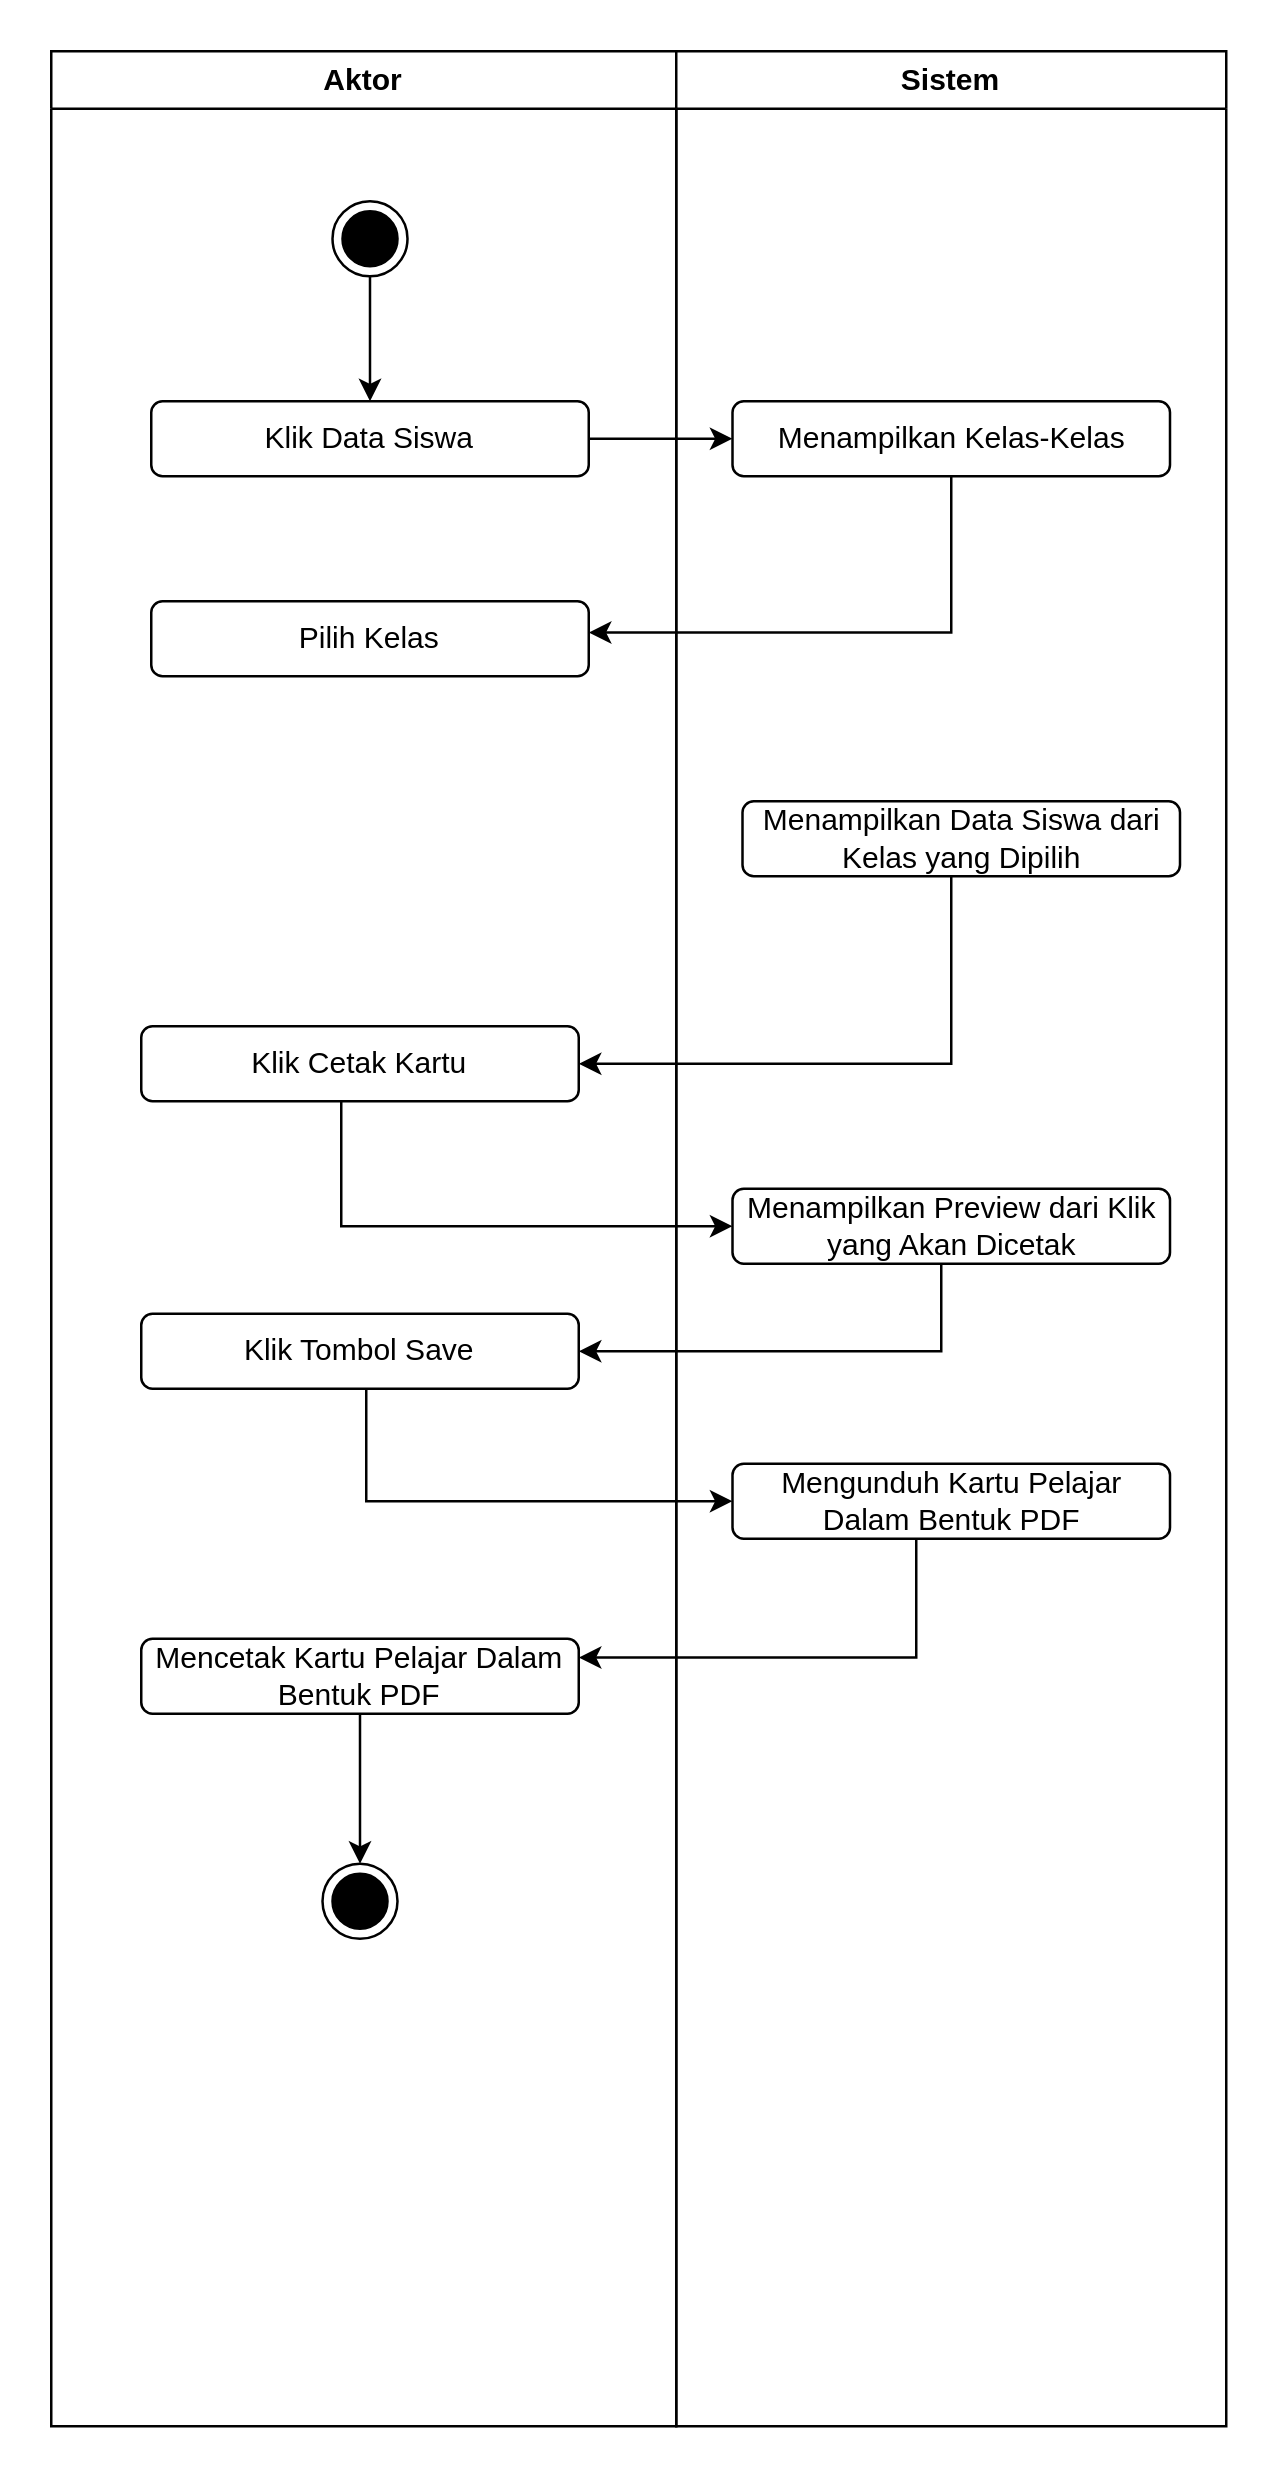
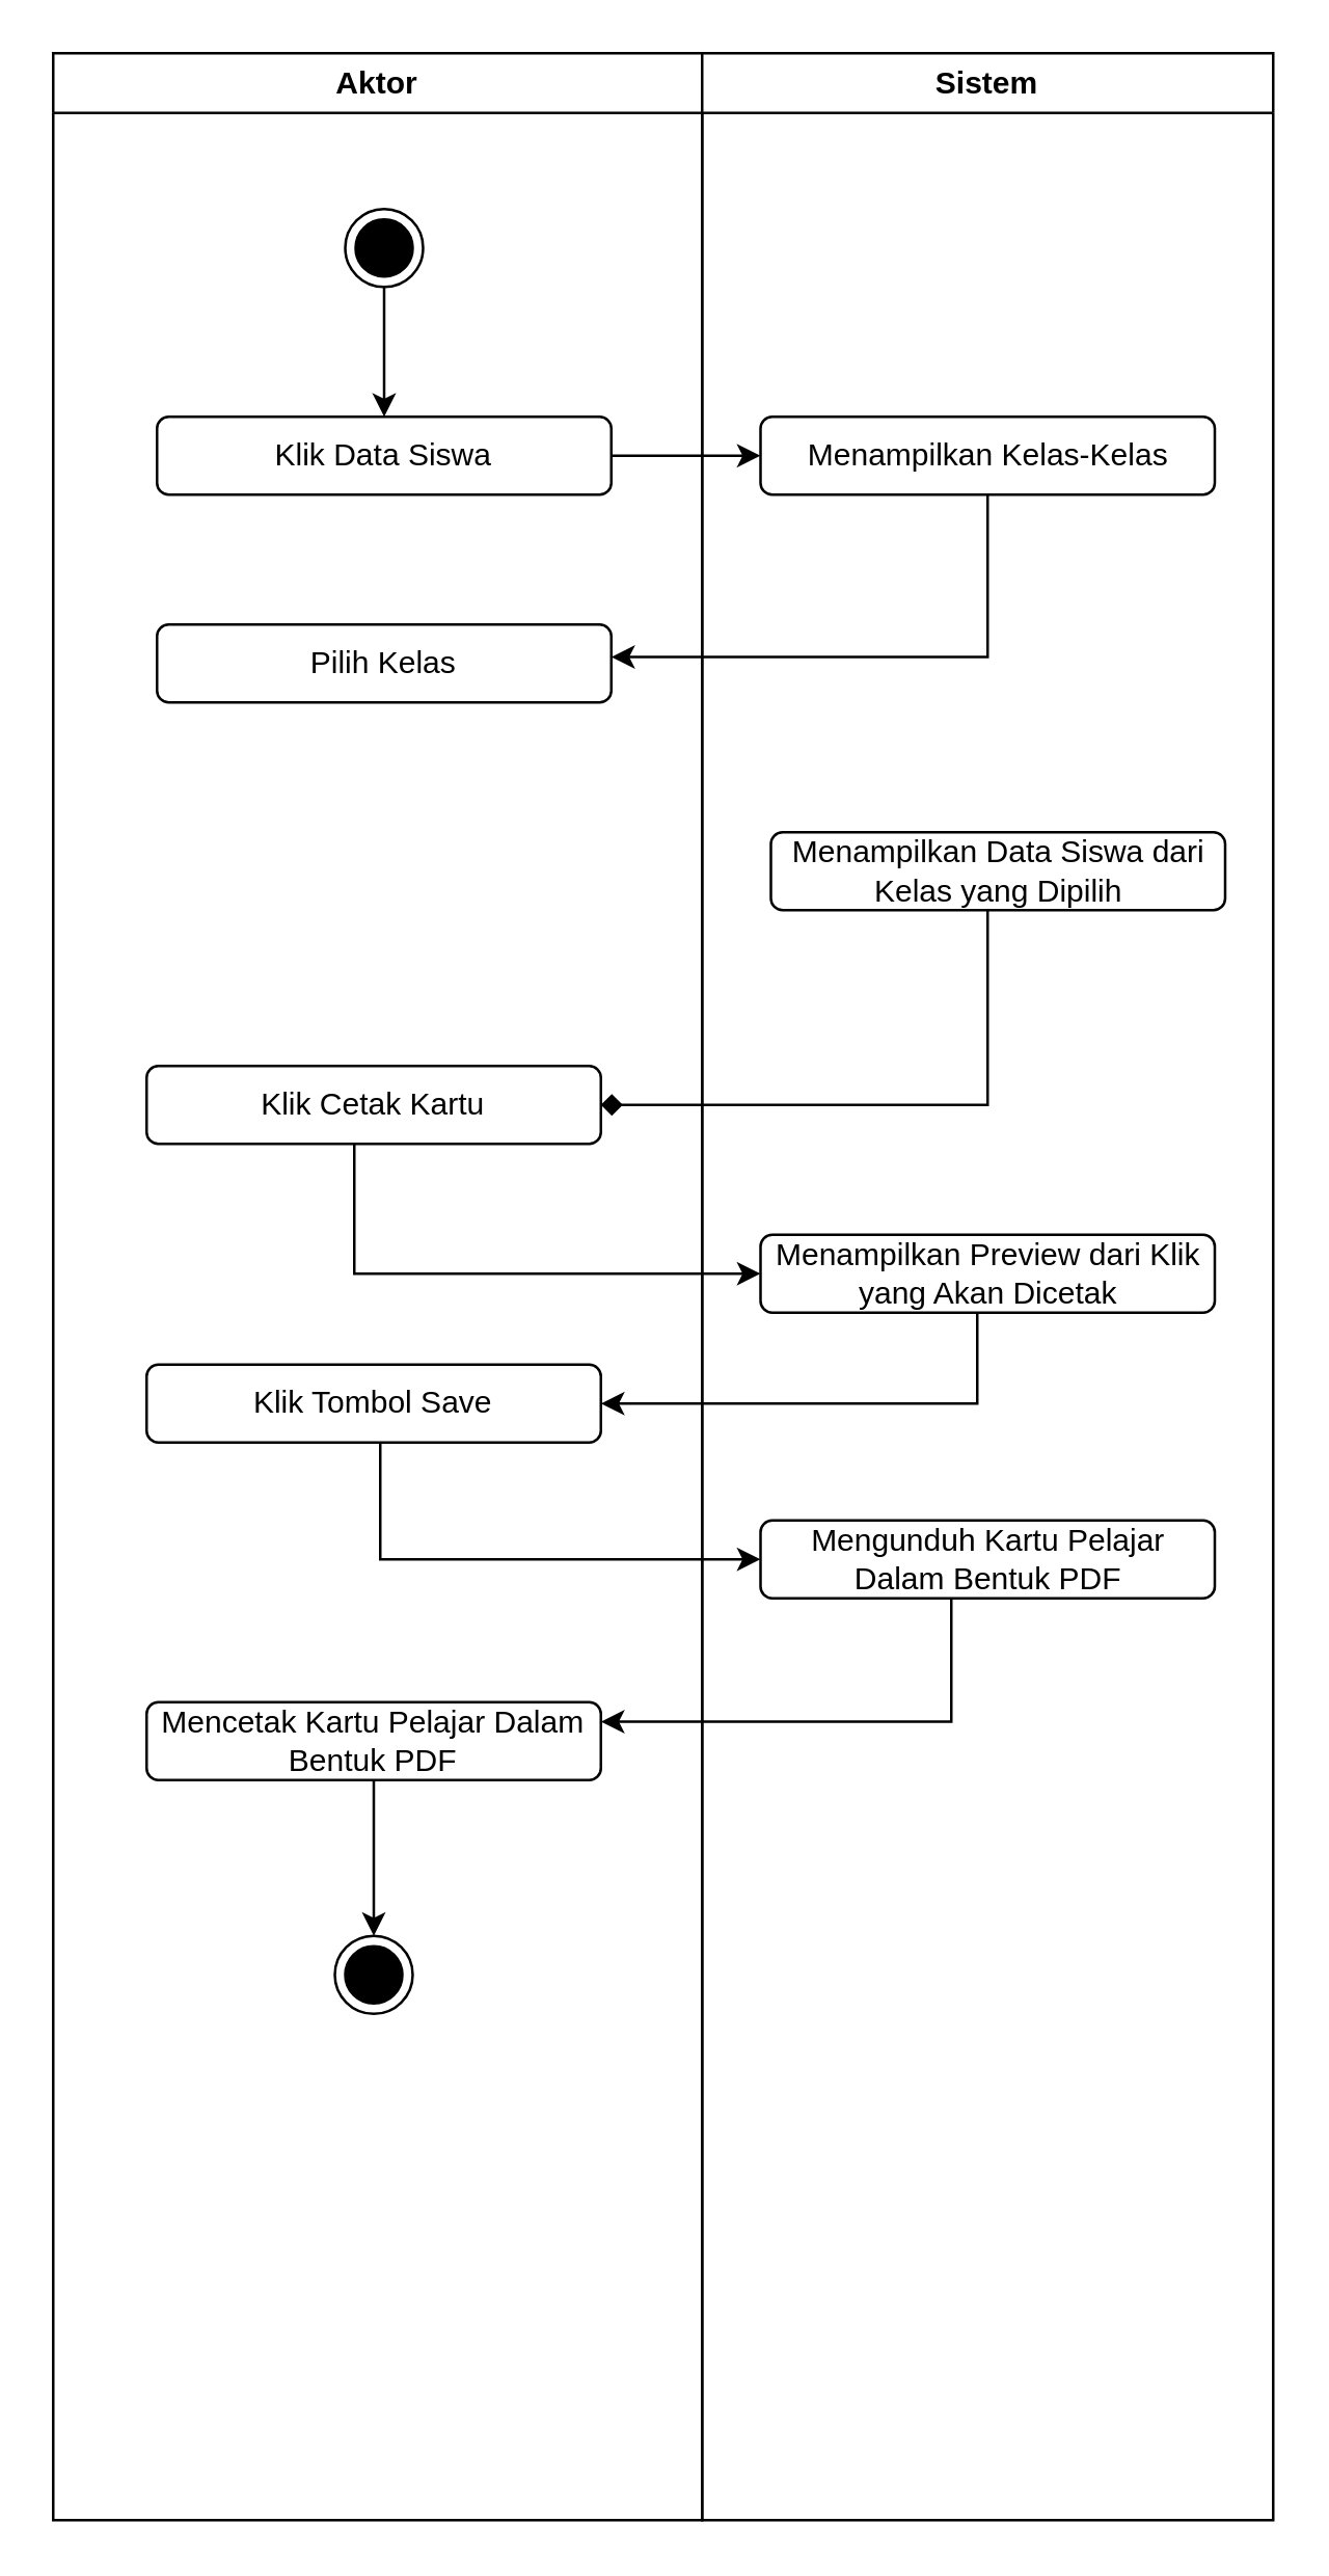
  <mxCell id="0" />
  <mxCell id="1" parent="0" />
  <mxCell id="2" value="Aktor" style="swimlane;whiteSpace=wrap;html=1;" vertex="1" parent="1"><mxGeometry x="20" y="20" width="250" height="950" as="geometry" /></mxCell>
  <mxCell id="3" style="edgeStyle=orthogonalEdgeStyle;rounded=0;orthogonalLoop=1;jettySize=auto;html=1;entryX=0.5;entryY=0;entryDx=0;entryDy=0;" edge="1" parent="2" source="4" target="5"><mxGeometry relative="1" as="geometry" /></mxCell>
  <mxCell id="4" value="" style="ellipse;html=1;shape=endState;fillColor=#000000;strokeColor=#000000;" vertex="1" parent="2"><mxGeometry x="112.5" y="60" width="30" height="30" as="geometry" /></mxCell>
  <mxCell id="5" value="Klik Data Siswa" style="rounded=1;whiteSpace=wrap;html=1;" vertex="1" parent="2"><mxGeometry x="40" y="140" width="175" height="30" as="geometry" /></mxCell>
  <mxCell id="6" value="Pilih Kelas" style="rounded=1;whiteSpace=wrap;html=1;" vertex="1" parent="2"><mxGeometry x="40" y="220" width="175" height="30" as="geometry" /></mxCell>
  <mxCell id="7" style="edgeStyle=orthogonalEdgeStyle;rounded=0;orthogonalLoop=1;jettySize=auto;html=1;entryX=1;entryY=0.75;entryDx=0;entryDy=0;" edge="1" parent="2"><mxGeometry relative="1" as="geometry"><mxPoint x="360" y="160" as="sourcePoint" /><mxPoint x="215" y="232.5" as="targetPoint" /><Array as="points"><mxPoint x="360" y="233" /></Array></mxGeometry></mxCell>
  <mxCell id="8" value="Klik Cetak Kartu" style="rounded=1;whiteSpace=wrap;html=1;" vertex="1" parent="2"><mxGeometry x="36" y="390" width="175" height="30" as="geometry" /></mxCell>
  <mxCell id="9" value="Klik Tombol Save" style="rounded=1;whiteSpace=wrap;html=1;" vertex="1" parent="2"><mxGeometry x="36" y="505" width="175" height="30" as="geometry" /></mxCell>
  <mxCell id="10" style="edgeStyle=orthogonalEdgeStyle;rounded=0;orthogonalLoop=1;jettySize=auto;html=1;" edge="1" parent="2" source="11" target="12"><mxGeometry relative="1" as="geometry" /></mxCell>
  <mxCell id="11" value="Mencetak Kartu Pelajar Dalam Bentuk PDF" style="rounded=1;whiteSpace=wrap;html=1;" vertex="1" parent="2"><mxGeometry x="36" y="635" width="175" height="30" as="geometry" /></mxCell>
  <mxCell id="12" value="" style="ellipse;html=1;shape=endState;fillColor=#000000;strokeColor=#000000;" vertex="1" parent="2"><mxGeometry x="108.5" y="725" width="30" height="30" as="geometry" /></mxCell>
  <mxCell id="13" value="Sistem" style="swimlane;whiteSpace=wrap;html=1;" vertex="1" parent="1"><mxGeometry x="270" y="20" width="220" height="950" as="geometry" /></mxCell>
  <mxCell id="14" value="Menampilkan Kelas-Kelas" style="rounded=1;whiteSpace=wrap;html=1;" vertex="1" parent="13"><mxGeometry x="22.5" y="140" width="175" height="30" as="geometry" /></mxCell>
  <mxCell id="15" value="Menampilkan Data Siswa dari Kelas yang Dipilih" style="rounded=1;whiteSpace=wrap;html=1;" vertex="1" parent="13"><mxGeometry x="26.5" y="300" width="175" height="30" as="geometry" /></mxCell>
  <mxCell id="16" value="Menampilkan Preview dari Klik yang Akan Dicetak" style="rounded=1;whiteSpace=wrap;html=1;" vertex="1" parent="13"><mxGeometry x="22.5" y="455" width="175" height="30" as="geometry" /></mxCell>
  <mxCell id="17" value="Mengunduh Kartu Pelajar Dalam Bentuk PDF" style="rounded=1;whiteSpace=wrap;html=1;" vertex="1" parent="13"><mxGeometry x="22.5" y="565" width="175" height="30" as="geometry" /></mxCell>
  <mxCell id="18" style="edgeStyle=orthogonalEdgeStyle;rounded=0;orthogonalLoop=1;jettySize=auto;html=1;exitX=1;exitY=0.5;exitDx=0;exitDy=0;entryX=0;entryY=0.5;entryDx=0;entryDy=0;" edge="1" parent="1" source="5" target="14"><mxGeometry relative="1" as="geometry" /></mxCell>
  <mxCell id="19" style="edgeStyle=orthogonalEdgeStyle;rounded=0;orthogonalLoop=1;jettySize=auto;html=1;entryX=1;entryY=0.5;entryDx=0;entryDy=0;" edge="1" parent="1" source="16" target="9"><mxGeometry relative="1" as="geometry"><Array as="points"><mxPoint x="376" y="540" /></Array></mxGeometry></mxCell>
  <mxCell id="20" style="edgeStyle=orthogonalEdgeStyle;rounded=0;orthogonalLoop=1;jettySize=auto;html=1;entryX=0;entryY=0.5;entryDx=0;entryDy=0;" edge="1" parent="1" source="8" target="16"><mxGeometry relative="1" as="geometry"><Array as="points"><mxPoint x="136" y="490" /></Array></mxGeometry></mxCell>
  <mxCell id="21" style="edgeStyle=orthogonalEdgeStyle;rounded=0;orthogonalLoop=1;jettySize=auto;html=1;entryX=0;entryY=0.5;entryDx=0;entryDy=0;" edge="1" parent="1" source="9" target="17"><mxGeometry relative="1" as="geometry"><Array as="points"><mxPoint x="146" y="600" /></Array></mxGeometry></mxCell>
  <mxCell id="22" style="edgeStyle=orthogonalEdgeStyle;rounded=0;orthogonalLoop=1;jettySize=auto;html=1;entryX=1;entryY=0.25;entryDx=0;entryDy=0;" edge="1" parent="1" source="17" target="11"><mxGeometry relative="1" as="geometry"><Array as="points"><mxPoint x="366" y="663" /></Array></mxGeometry></mxCell>
- <mxCell id="23" style="edgeStyle=orthogonalEdgeStyle;rounded=0;orthogonalLoop=1;jettySize=auto;html=1;entryX=1;entryY=0.5;entryDx=0;entryDy=0;" edge="1" parent="1" source="15" target="8"><mxGeometry relative="1" as="geometry"><Array as="points"><mxPoint x="380" y="425" /></Array></mxGeometry></mxCell>
+ <mxCell id="23" style="edgeStyle=orthogonalEdgeStyle;rounded=0;orthogonalLoop=1;jettySize=auto;html=1;entryX=1;entryY=0.5;entryDx=0;entryDy=0;endArrow=diamond;" edge="1" parent="1" source="15" target="8"><mxGeometry relative="1" as="geometry"><Array as="points"><mxPoint x="380" y="425" /></Array></mxGeometry></mxCell>
